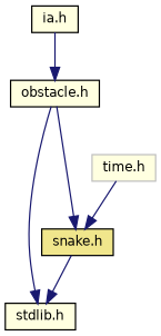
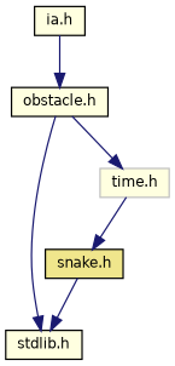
  digraph {
    node [color=black fillcolor=lightyellow fontname=Helvetica fontsize=10 shape=record style=filled]
    edge [color=midnightblue fontname=Helvetica fontsize=10 labelfontname=Helvetica labelfontsize=10 style=solid]
    n1 [fontcolor=black height=0.2 label="ia.h" width=0.4]
    n2 [height=0.2 label="obstacle.h" width=0.4]
    n3 [height=0.2 label="stdlib.h" width=0.4]
    n4 [fillcolor=khaki height=0.2 label="snake.h" width=0.4]
    n5 [color=grey75 height=0.2 label="time.h" width=0.4]
    n1 -> n2
    n2 -> n3
-   n2 -> n4
+   n2 -> n5
    n4 -> n3
    n5 -> n4
  }
